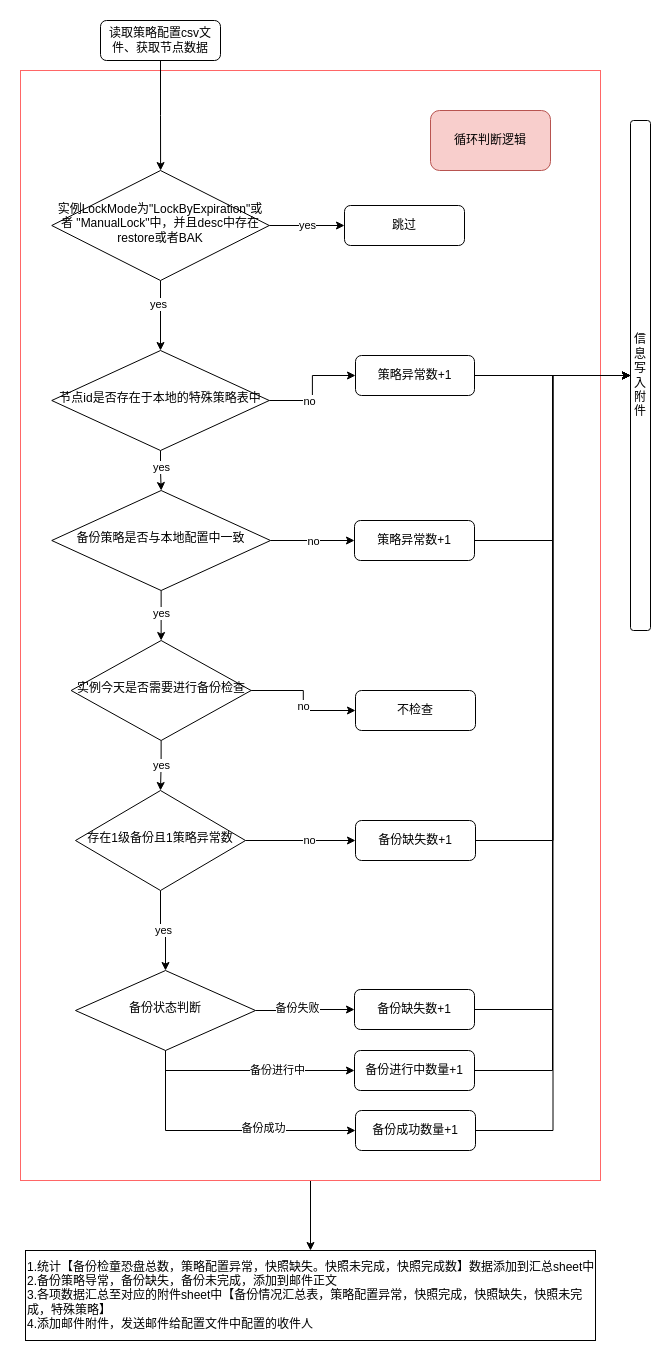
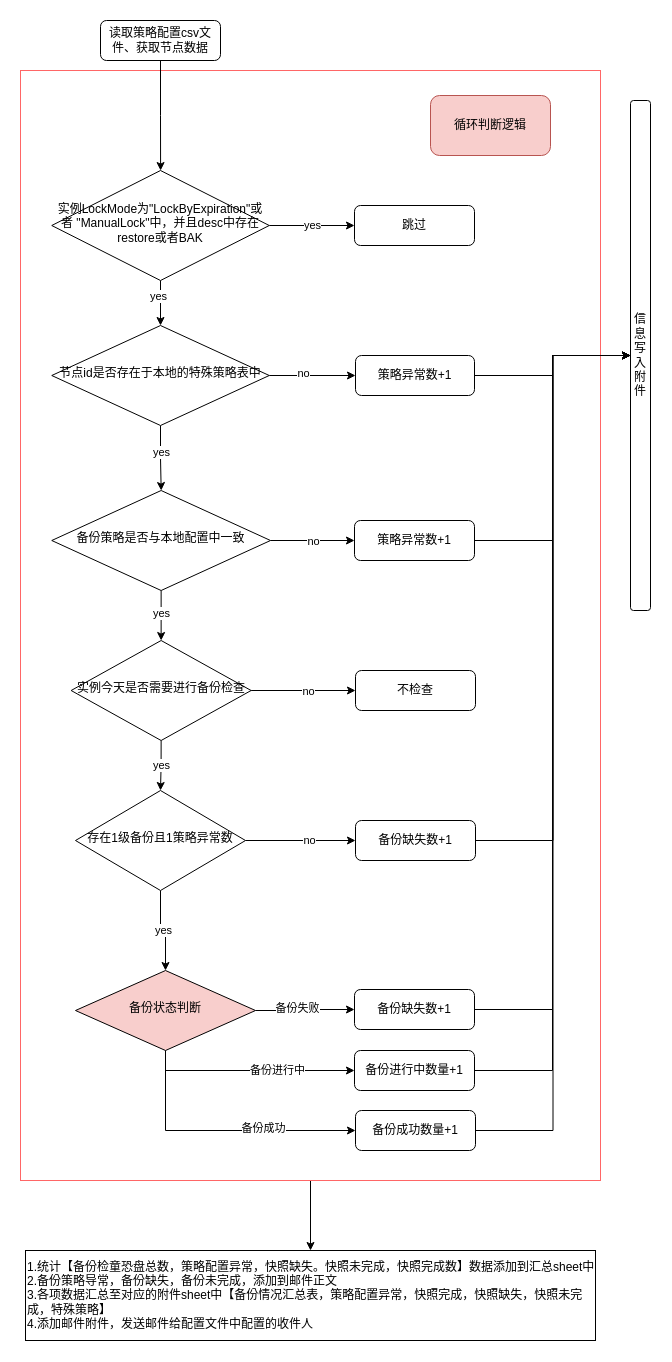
  <mxCell id="0" />
  <mxCell id="1" parent="0" />
  <mxCell id="2" style="edgeStyle=orthogonalEdgeStyle;rounded=0;orthogonalLoop=1;jettySize=auto;html=1;" edge="1" parent="1" source="3" target="50"><mxGeometry relative="1" as="geometry" /></mxCell>
  <mxCell id="3" value="" style="rounded=0;whiteSpace=wrap;html=1;textOpacity=1;labelBorderColor=#FF6666;labelBackgroundColor=#FF6666;strokeColor=#FF6666;" vertex="1" parent="1"><mxGeometry x="20" y="70" width="580" height="1110" as="geometry" /></mxCell>
  <mxCell id="4" value="" style="edgeStyle=orthogonalEdgeStyle;rounded=0;orthogonalLoop=1;jettySize=auto;html=1;" edge="1" parent="1" source="5" target="9"><mxGeometry relative="1" as="geometry" /></mxCell>
  <mxCell id="5" value="读取策略配置csv文件、获取节点数据" style="rounded=1;whiteSpace=wrap;html=1;fontSize=12;glass=0;strokeWidth=1;shadow=0;" vertex="1" parent="1"><mxGeometry x="100" y="20" width="120" height="40" as="geometry" /></mxCell>
  <mxCell id="6" value="yes" style="edgeStyle=orthogonalEdgeStyle;rounded=0;orthogonalLoop=1;jettySize=auto;html=1;exitX=1;exitY=0.5;exitDx=0;exitDy=0;" edge="1" parent="1" source="9" target="10"><mxGeometry relative="1" as="geometry" /></mxCell>
  <mxCell id="7" value="" style="edgeStyle=orthogonalEdgeStyle;rounded=0;orthogonalLoop=1;jettySize=auto;html=1;" edge="1" parent="1" source="9" target="15"><mxGeometry relative="1" as="geometry" /></mxCell>
  <mxCell id="8" value="yes" style="edgeLabel;html=1;align=center;verticalAlign=middle;resizable=0;points=[];" vertex="1" connectable="0" parent="7"><mxGeometry x="-0.333" y="-3" relative="1" as="geometry"><mxPoint as="offset" /></mxGeometry></mxCell>
  <mxCell id="9" value="实例LockMode为&quot;LockByExpiration&quot;或者 &quot;ManualLock&quot;中，并且desc中存在restore或者BAK" style="rhombus;whiteSpace=wrap;html=1;shadow=0;fontFamily=Helvetica;fontSize=12;align=center;strokeWidth=1;spacing=6;spacingTop=-4;" vertex="1" parent="1"><mxGeometry x="51.25" y="170" width="217.5" height="110" as="geometry" /></mxCell>
- <mxCell id="10" value="跳过" style="rounded=1;whiteSpace=wrap;html=1;fontSize=12;glass=0;strokeWidth=1;shadow=0;" vertex="1" parent="1"><mxGeometry x="344" y="205" width="120" height="40" as="geometry" /></mxCell>
+ <mxCell id="10" value="跳过" style="rounded=1;whiteSpace=wrap;html=1;fontSize=12;glass=0;strokeWidth=1;shadow=0;" vertex="1" parent="1"><mxGeometry x="354" y="205" width="120" height="40" as="geometry" /></mxCell>
  <mxCell id="11" value="" style="edgeStyle=orthogonalEdgeStyle;rounded=0;orthogonalLoop=1;jettySize=auto;html=1;" edge="1" parent="1" source="15" target="17"><mxGeometry relative="1" as="geometry" /></mxCell>
  <mxCell id="12" value="no" style="edgeLabel;html=1;align=center;verticalAlign=middle;resizable=0;points=[];" vertex="1" connectable="0" parent="11"><mxGeometry x="-0.22" y="3" relative="1" as="geometry"><mxPoint as="offset" /></mxGeometry></mxCell>
  <mxCell id="13" style="edgeStyle=orthogonalEdgeStyle;rounded=0;orthogonalLoop=1;jettySize=auto;html=1;exitX=0.5;exitY=1;exitDx=0;exitDy=0;" edge="1" parent="1" source="15" target="23"><mxGeometry relative="1" as="geometry" /></mxCell>
  <mxCell id="14" value="yes" style="edgeLabel;html=1;align=center;verticalAlign=middle;resizable=0;points=[];" vertex="1" connectable="0" parent="13"><mxGeometry x="-0.209" relative="1" as="geometry"><mxPoint as="offset" /></mxGeometry></mxCell>
- <mxCell id="15" value="节点id是否存在于本地的特殊策略表中" style="rhombus;whiteSpace=wrap;html=1;shadow=0;fontFamily=Helvetica;fontSize=12;align=center;strokeWidth=1;spacing=6;spacingTop=-4;" vertex="1" parent="1"><mxGeometry x="51.25" y="350" width="217.5" height="100" as="geometry" /></mxCell>
+ <mxCell id="15" value="节点id是否存在于本地的特殊策略表中" style="rhombus;whiteSpace=wrap;html=1;shadow=0;fontFamily=Helvetica;fontSize=12;align=center;strokeWidth=1;spacing=6;spacingTop=-4;" vertex="1" parent="1"><mxGeometry x="51.25" y="325" width="217.5" height="100" as="geometry" /></mxCell>
  <mxCell id="16" value="" style="edgeStyle=orthogonalEdgeStyle;rounded=0;orthogonalLoop=1;jettySize=auto;html=1;entryX=0;entryY=0.5;entryDx=0;entryDy=0;" edge="1" parent="1" source="17" target="18"><mxGeometry relative="1" as="geometry"><mxPoint x="554" y="375" as="targetPoint" /></mxGeometry></mxCell>
  <mxCell id="17" value="策略异常数+1" style="rounded=1;whiteSpace=wrap;html=1;fontSize=12;glass=0;strokeWidth=1;shadow=0;" vertex="1" parent="1"><mxGeometry x="355" y="355" width="119" height="40" as="geometry" /></mxCell>
- <mxCell id="18" value="信息写入附件" style="rounded=1;whiteSpace=wrap;html=1;" vertex="1" parent="1"><mxGeometry x="630" y="120" width="20" height="510" as="geometry" /></mxCell>
+ <mxCell id="18" value="信息写入附件" style="rounded=1;whiteSpace=wrap;html=1;" vertex="1" parent="1"><mxGeometry x="630" y="100" width="20" height="510" as="geometry" /></mxCell>
  <mxCell id="19" style="edgeStyle=orthogonalEdgeStyle;rounded=0;orthogonalLoop=1;jettySize=auto;html=1;exitX=1;exitY=0.5;exitDx=0;exitDy=0;" edge="1" parent="1" source="23" target="25"><mxGeometry relative="1" as="geometry" /></mxCell>
  <mxCell id="20" value="no" style="edgeLabel;html=1;align=center;verticalAlign=middle;resizable=0;points=[];" vertex="1" connectable="0" parent="19"><mxGeometry relative="1" as="geometry"><mxPoint as="offset" /></mxGeometry></mxCell>
  <mxCell id="21" style="edgeStyle=orthogonalEdgeStyle;rounded=0;orthogonalLoop=1;jettySize=auto;html=1;exitX=0.5;exitY=1;exitDx=0;exitDy=0;" edge="1" parent="1" source="23" target="29"><mxGeometry relative="1" as="geometry" /></mxCell>
  <mxCell id="22" value="yes" style="edgeLabel;html=1;align=center;verticalAlign=middle;resizable=0;points=[];" vertex="1" connectable="0" parent="21"><mxGeometry x="-0.12" relative="1" as="geometry"><mxPoint as="offset" /></mxGeometry></mxCell>
  <mxCell id="23" value="备份策略是否与本地配置中一致" style="rhombus;whiteSpace=wrap;html=1;shadow=0;fontFamily=Helvetica;fontSize=12;align=center;strokeWidth=1;spacing=6;spacingTop=-4;" vertex="1" parent="1"><mxGeometry x="51.25" y="490" width="218.75" height="100" as="geometry" /></mxCell>
  <mxCell id="24" style="edgeStyle=orthogonalEdgeStyle;rounded=0;orthogonalLoop=1;jettySize=auto;html=1;exitX=1;exitY=0.5;exitDx=0;exitDy=0;entryX=0;entryY=0.5;entryDx=0;entryDy=0;" edge="1" parent="1" source="25" target="18"><mxGeometry relative="1" as="geometry" /></mxCell>
  <mxCell id="25" value="策略异常数+1" style="rounded=1;whiteSpace=wrap;html=1;fontSize=12;glass=0;strokeWidth=1;shadow=0;" vertex="1" parent="1"><mxGeometry x="354" y="520" width="120" height="40" as="geometry" /></mxCell>
  <mxCell id="26" style="edgeStyle=orthogonalEdgeStyle;rounded=0;orthogonalLoop=1;jettySize=auto;html=1;exitX=1;exitY=0.5;exitDx=0;exitDy=0;entryX=0;entryY=0.5;entryDx=0;entryDy=0;" edge="1" parent="1" source="29" target="30"><mxGeometry relative="1" as="geometry" /></mxCell>
  <mxCell id="27" value="no" style="edgeLabel;html=1;align=center;verticalAlign=middle;resizable=0;points=[];" vertex="1" connectable="0" parent="26"><mxGeometry x="0.099" relative="1" as="geometry"><mxPoint as="offset" /></mxGeometry></mxCell>
  <mxCell id="28" value="yes" style="edgeStyle=orthogonalEdgeStyle;rounded=0;orthogonalLoop=1;jettySize=auto;html=1;exitX=0.5;exitY=1;exitDx=0;exitDy=0;" edge="1" parent="1" source="29" target="34"><mxGeometry relative="1" as="geometry" /></mxCell>
  <mxCell id="29" value="实例今天是否需要进行备份检查" style="rhombus;whiteSpace=wrap;html=1;shadow=0;fontFamily=Helvetica;fontSize=12;align=center;strokeWidth=1;spacing=6;spacingTop=-4;" vertex="1" parent="1"><mxGeometry x="70.63" y="640" width="180" height="100" as="geometry" /></mxCell>
- <mxCell id="30" value="不检查" style="rounded=1;whiteSpace=wrap;html=1;fontSize=12;glass=0;strokeWidth=1;shadow=0;" vertex="1" parent="1"><mxGeometry x="355" y="690" width="120" height="40" as="geometry" /></mxCell>
+ <mxCell id="30" value="不检查" style="rounded=1;whiteSpace=wrap;html=1;fontSize=12;glass=0;strokeWidth=1;shadow=0;" vertex="1" parent="1"><mxGeometry x="355" y="670" width="120" height="40" as="geometry" /></mxCell>
  <mxCell id="31" style="edgeStyle=orthogonalEdgeStyle;rounded=0;orthogonalLoop=1;jettySize=auto;html=1;exitX=1;exitY=0.5;exitDx=0;exitDy=0;entryX=0;entryY=0.5;entryDx=0;entryDy=0;" edge="1" parent="1" source="34" target="36"><mxGeometry relative="1" as="geometry" /></mxCell>
  <mxCell id="32" value="no" style="edgeLabel;html=1;align=center;verticalAlign=middle;resizable=0;points=[];" vertex="1" connectable="0" parent="31"><mxGeometry x="0.145" y="1" relative="1" as="geometry"><mxPoint as="offset" /></mxGeometry></mxCell>
  <mxCell id="33" value="yes" style="edgeStyle=orthogonalEdgeStyle;rounded=0;orthogonalLoop=1;jettySize=auto;html=1;exitX=0.5;exitY=1;exitDx=0;exitDy=0;entryX=0.5;entryY=0;entryDx=0;entryDy=0;" edge="1" parent="1" source="34" target="43"><mxGeometry relative="1" as="geometry"><mxPoint x="160.63" y="940" as="targetPoint" /></mxGeometry></mxCell>
  <mxCell id="34" value="存在1级备份且1策略异常数" style="rhombus;whiteSpace=wrap;html=1;shadow=0;fontFamily=Helvetica;fontSize=12;align=center;strokeWidth=1;spacing=6;spacingTop=-4;" vertex="1" parent="1"><mxGeometry x="75" y="790" width="170" height="100" as="geometry" /></mxCell>
  <mxCell id="35" value="" style="edgeStyle=orthogonalEdgeStyle;rounded=0;orthogonalLoop=1;jettySize=auto;html=1;entryX=0;entryY=0.5;entryDx=0;entryDy=0;" edge="1" parent="1" source="36" target="18"><mxGeometry relative="1" as="geometry"><mxPoint x="555" y="840" as="targetPoint" /></mxGeometry></mxCell>
  <mxCell id="36" value="备份缺失数+1" style="rounded=1;whiteSpace=wrap;html=1;fontSize=12;glass=0;strokeWidth=1;shadow=0;" vertex="1" parent="1"><mxGeometry x="355" y="820" width="120" height="40" as="geometry" /></mxCell>
  <mxCell id="37" style="edgeStyle=orthogonalEdgeStyle;rounded=0;orthogonalLoop=1;jettySize=auto;html=1;entryX=0;entryY=0.5;entryDx=0;entryDy=0;" edge="1" parent="1" source="43" target="45"><mxGeometry relative="1" as="geometry" /></mxCell>
  <mxCell id="38" value="备份失败" style="edgeLabel;html=1;align=center;verticalAlign=middle;resizable=0;points=[];" vertex="1" connectable="0" parent="37"><mxGeometry x="-0.18" y="3" relative="1" as="geometry"><mxPoint as="offset" /></mxGeometry></mxCell>
  <mxCell id="39" style="edgeStyle=orthogonalEdgeStyle;rounded=0;orthogonalLoop=1;jettySize=auto;html=1;entryX=0;entryY=0.5;entryDx=0;entryDy=0;" edge="1" parent="1" source="43" target="49"><mxGeometry relative="1" as="geometry"><Array as="points"><mxPoint x="165" y="1130" /></Array></mxGeometry></mxCell>
  <mxCell id="40" value="备份成功" style="edgeLabel;html=1;align=center;verticalAlign=middle;resizable=0;points=[];" vertex="1" connectable="0" parent="39"><mxGeometry x="0.311" y="3" relative="1" as="geometry"><mxPoint as="offset" /></mxGeometry></mxCell>
  <mxCell id="41" style="edgeStyle=orthogonalEdgeStyle;rounded=0;orthogonalLoop=1;jettySize=auto;html=1;entryX=0;entryY=0.5;entryDx=0;entryDy=0;" edge="1" parent="1" source="43" target="47"><mxGeometry relative="1" as="geometry"><Array as="points"><mxPoint x="165" y="1070" /></Array></mxGeometry></mxCell>
  <mxCell id="42" value="备份进行中" style="edgeLabel;html=1;align=center;verticalAlign=middle;resizable=0;points=[];" vertex="1" connectable="0" parent="41"><mxGeometry x="0.254" y="1" relative="1" as="geometry"><mxPoint as="offset" /></mxGeometry></mxCell>
- <mxCell id="43" value="备份状态判断" style="rhombus;whiteSpace=wrap;html=1;shadow=0;fontFamily=Helvetica;fontSize=12;align=center;strokeWidth=1;spacing=6;spacingTop=-4;" vertex="1" parent="1"><mxGeometry x="75" y="970" width="180" height="80" as="geometry" /></mxCell>
+ <mxCell id="43" value="备份状态判断" style="rhombus;whiteSpace=wrap;html=1;shadow=0;fontFamily=Helvetica;fontSize=12;align=center;strokeWidth=1;spacing=6;spacingTop=-4;fillColor=#f8cecc;" vertex="1" parent="1"><mxGeometry x="75" y="970" width="180" height="80" as="geometry" /></mxCell>
  <mxCell id="44" value="" style="edgeStyle=orthogonalEdgeStyle;rounded=0;orthogonalLoop=1;jettySize=auto;html=1;entryX=0;entryY=0.5;entryDx=0;entryDy=0;" edge="1" parent="1" source="45" target="18"><mxGeometry relative="1" as="geometry"><mxPoint x="550" y="930" as="targetPoint" /></mxGeometry></mxCell>
  <mxCell id="45" value="备份缺失数+1" style="rounded=1;whiteSpace=wrap;html=1;fontSize=12;glass=0;strokeWidth=1;shadow=0;" vertex="1" parent="1"><mxGeometry x="354" y="989" width="120" height="40" as="geometry" /></mxCell>
  <mxCell id="46" value="" style="edgeStyle=orthogonalEdgeStyle;rounded=0;orthogonalLoop=1;jettySize=auto;html=1;entryX=0;entryY=0.5;entryDx=0;entryDy=0;" edge="1" parent="1" source="47" target="18"><mxGeometry relative="1" as="geometry"><mxPoint x="560" y="1049" as="targetPoint" /></mxGeometry></mxCell>
  <mxCell id="47" value="备份进行中数量+1" style="rounded=1;whiteSpace=wrap;html=1;fontSize=12;glass=0;strokeWidth=1;shadow=0;" vertex="1" parent="1"><mxGeometry x="354" y="1050" width="120" height="40" as="geometry" /></mxCell>
  <mxCell id="48" value="" style="edgeStyle=orthogonalEdgeStyle;rounded=0;orthogonalLoop=1;jettySize=auto;html=1;entryX=0;entryY=0.5;entryDx=0;entryDy=0;" edge="1" parent="1" source="49" target="18"><mxGeometry relative="1" as="geometry"><mxPoint x="550" y="1130" as="targetPoint" /></mxGeometry></mxCell>
  <mxCell id="49" value="备份成功数量+1" style="rounded=1;whiteSpace=wrap;html=1;fontSize=12;glass=0;strokeWidth=1;shadow=0;" vertex="1" parent="1"><mxGeometry x="355" y="1110" width="120" height="40" as="geometry" /></mxCell>
  <mxCell id="50" value="1.统计【备份检童恐盘总数，策略配置异常，快照缺失。快照未完成，快照完成数】数据添加到汇总sheet中&lt;br&gt;2.备份策略导常，备份缺失，备份未完成，添加到邮件正文&lt;br&gt;3.各项数据汇总至对应的附件sheet中【备份情况汇总表，策略配置异常，快照完成，快照缺失，快照未完成，特殊策略】&lt;br&gt;4.添加邮件附件，发送邮件给配置文件中配置的收件人" style="rounded=0;whiteSpace=wrap;html=1;align=left;" vertex="1" parent="1"><mxGeometry x="25" y="1250" width="570" height="90" as="geometry" /></mxCell>
- <mxCell id="51" value="循环判断逻辑" style="rounded=1;whiteSpace=wrap;html=1;fillColor=#f8cecc;strokeColor=#b85450;" vertex="1" parent="1"><mxGeometry x="430" y="110" width="120" height="60" as="geometry" /></mxCell>
+ <mxCell id="51" value="循环判断逻辑" style="rounded=1;whiteSpace=wrap;html=1;fillColor=#f8cecc;strokeColor=#b85450;" vertex="1" parent="1"><mxGeometry x="430" y="95" width="120" height="60" as="geometry" /></mxCell>
